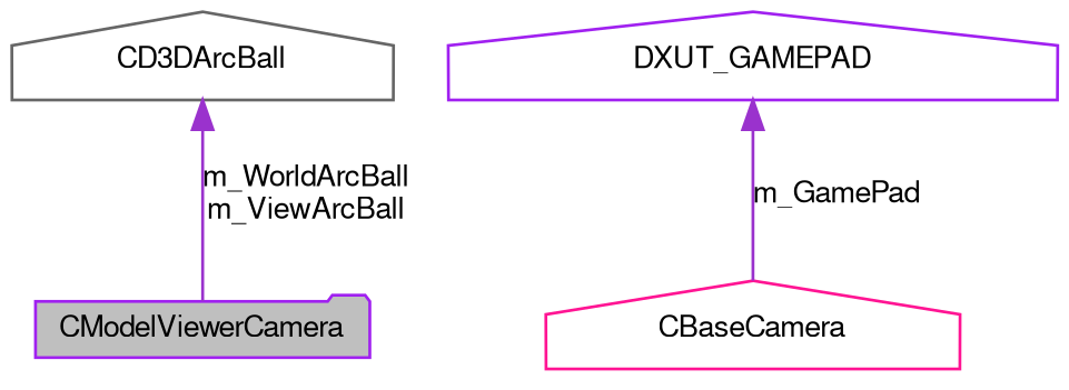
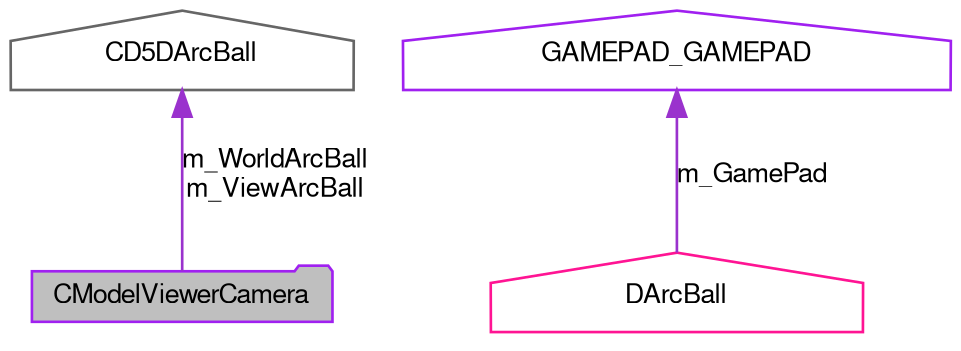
  digraph {
    node [color=purple fillcolor=white fontname=FreeSans fontsize=10 shape=house style=filled]
    edge [color=darkorchid3 dir=back fontname=FreeSans fontsize=10 labelfontname=FreeSans labelfontsize=10 style=solid]
    n1 [fillcolor=grey75 fontcolor=black height=0.2 label=CModelViewerCamera shape=folder width=0.4]
-   n2 [color=deeppink height=0.2 label=CBaseCamera width=0.4]
-   n3 [height=0.2 label=DXUT_GAMEPAD width=0.4]
-   n4 [color=gray40 height=0.2 label=CD3DArcBall width=0.4]
+   n2 [color=deeppink height=0.2 label=DArcBall width=0.4]
+   n3 [height=0.2 label=GAMEPAD_GAMEPAD width=0.4]
+   n4 [color=gray40 height=0.2 label=CD5DArcBall width=0.4]
    n3 -> n2 [label=m_GamePad]
    n4 -> n1 [label="m_WorldArcBall\nm_ViewArcBall"]
  }
